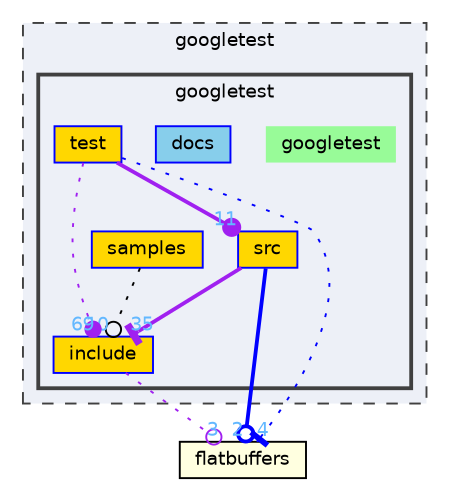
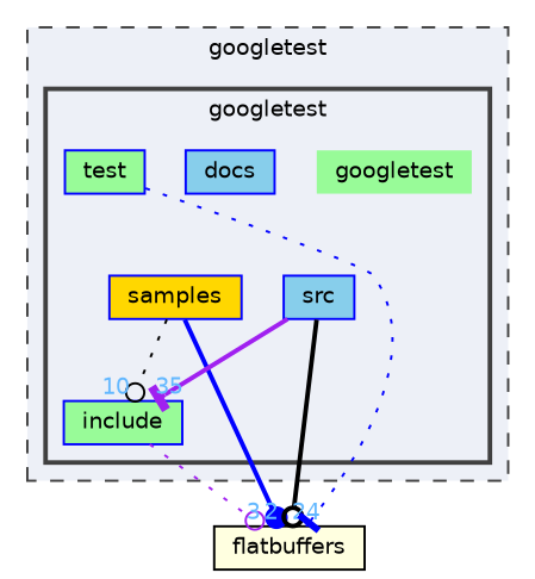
  digraph {
    compound=true
    node [fontname=Helvetica fontsize=10 shape=box style=filled fillcolor=palegreen color=blue]
    edge [color=purple fontcolor=steelblue1 fontname=Helvetica fontsize=10 headlabel=2 labeldistance=1.5 labelfontname=Helvetica labelfontsize=10 style=dotted arrowhead=odot]
    n1 [height=0.2 label=googletest shape=plaintext width=0.4]
    n2 [fillcolor=skyblue height=0.2 label=docs width=0.4]
-   n3 [fillcolor=gold height=0.2 label=include width=0.4]
+   n3 [height=0.2 label=include width=0.4]
    n4 [fillcolor=gold height=0.2 label=samples width=0.4]
-   n5 [fillcolor=gold height=0.2 label=src width=0.4]
-   n6 [fillcolor=gold height=0.2 label=test width=0.4]
+   n5 [fillcolor=skyblue height=0.2 label=src width=0.4]
+   n6 [height=0.2 label=test width=0.4]
    n7 [color=black fillcolor=lightyellow height=0.2 label=flatbuffers width=0.4]
    subgraph cluster_1 {
      bgcolor="#edf0f7"
      fontname=Helvetica
      fontsize=10
      label=googletest
      pencolor=grey25
      style="filled,dashed"
      subgraph cluster_2 {
        bgcolor="#edf0f7"
        fontname=Helvetica
        fontsize=10
        pencolor=grey25
        style="filled,bold"
        n1
        n2
        n3
        n4
        n5
        n6
      }
    }
    n3 -> n7 [headlabel=3]
    n4 -> n3 [color=black headlabel=10]
+   n4 -> n7 [color=blue style=bold arrowhead=dot]
    n5 -> n3 [headlabel=35 style=bold arrowhead=tee]
-   n5 -> n7 [color=blue style=bold]
-   n6 -> n3 [headlabel=69 arrowhead=dot]
-   n6 -> n5 [headlabel=11 style=bold arrowhead=dot]
+   n5 -> n7 [color=black style=bold]
    n6 -> n7 [color=blue headlabel=4 arrowhead=tee]
  }
